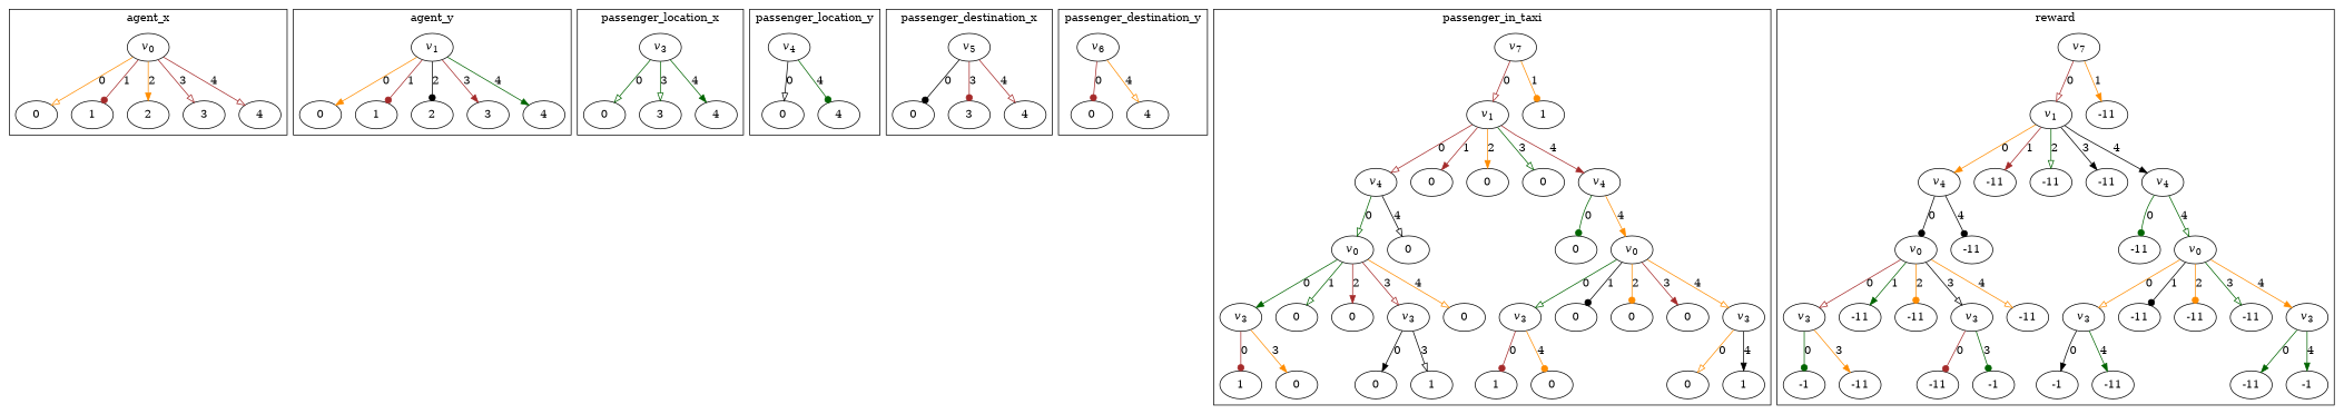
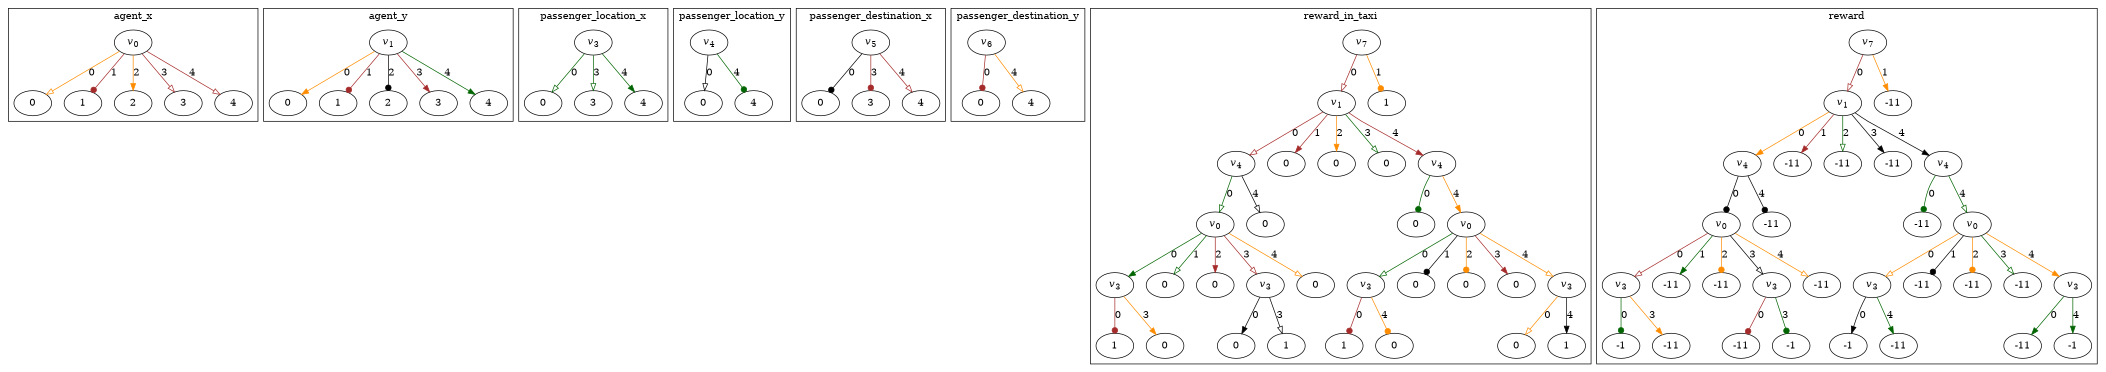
  digraph {
    edge [arrowhead=onormal color=darkorange]
    n1 [label=<<i>v</i><sub>0</sub>>]
    n2 [label=<0>]
    n3 [label=<1>]
    n4 [label=<2>]
    n5 [label=<3>]
    n6 [label=<4>]
    n7 [label=<<i>v</i><sub>1</sub>>]
    n8 [label=<0>]
    n9 [label=<1>]
    n10 [label=<2>]
    n11 [label=<3>]
    n12 [label=<4>]
    n13 [label=<<i>v</i><sub>3</sub>>]
    n14 [label=<0>]
    n15 [label=<3>]
    n16 [label=<4>]
    n17 [label=<<i>v</i><sub>4</sub>>]
    n18 [label=<0>]
    n19 [label=<4>]
    n20 [label=<<i>v</i><sub>5</sub>>]
    n21 [label=<0>]
    n22 [label=<3>]
    n23 [label=<4>]
    n24 [label=<<i>v</i><sub>6</sub>>]
    n25 [label=<0>]
    n26 [label=<4>]
    n27 [label=<<i>v</i><sub>7</sub>>]
    n28 [label=<<i>v</i><sub>1</sub>>]
    n29 [label=<1>]
    n30 [label=<<i>v</i><sub>4</sub>>]
    n31 [label=<0>]
    n32 [label=<0>]
    n33 [label=<0>]
    n34 [label=<<i>v</i><sub>4</sub>>]
    n35 [label=<<i>v</i><sub>0</sub>>]
    n36 [label=<0>]
    n37 [label=<<i>v</i><sub>3</sub>>]
    n38 [label=<0>]
    n39 [label=<0>]
    n40 [label=<<i>v</i><sub>3</sub>>]
    n41 [label=<0>]
    n42 [label=<1>]
    n43 [label=<0>]
    n44 [label=<0>]
    n45 [label=<1>]
    n46 [label=<0>]
    n47 [label=<<i>v</i><sub>0</sub>>]
    n48 [label=<<i>v</i><sub>3</sub>>]
    n49 [label=<0>]
    n50 [label=<0>]
    n51 [label=<0>]
    n52 [label=<<i>v</i><sub>3</sub>>]
    n53 [label=<1>]
    n54 [label=<0>]
    n55 [label=<0>]
    n56 [label=<1>]
    n57 [label=<<i>v</i><sub>7</sub>>]
    n58 [label=<<i>v</i><sub>1</sub>>]
    n59 [label=-11]
    n60 [label=<<i>v</i><sub>4</sub>>]
    n61 [label=-11]
    n62 [label=-11]
    n63 [label=-11]
    n64 [label=<<i>v</i><sub>4</sub>>]
    n65 [label=<<i>v</i><sub>0</sub>>]
    n66 [label=-11]
    n67 [label=<<i>v</i><sub>3</sub>>]
    n68 [label=-11]
    n69 [label=-11]
    n70 [label=<<i>v</i><sub>3</sub>>]
    n71 [label=-11]
    n72 [label=-1]
    n73 [label=-11]
    n74 [label=-11]
    n75 [label=-1]
    n76 [label=-11]
    n77 [label=<<i>v</i><sub>0</sub>>]
    n78 [label=<<i>v</i><sub>3</sub>>]
    n79 [label=-11]
    n80 [label=-11]
    n81 [label=-11]
    n82 [label=<<i>v</i><sub>3</sub>>]
    n83 [label=-1]
    n84 [label=-11]
    n85 [label=-11]
    n86 [label=-1]
    subgraph cluster_1 {
      label=agent_x
      n1
      n2
      n3
      n4
      n5
      n6
    }
    subgraph cluster_2 {
      label=agent_y
      n7
      n8
      n9
      n10
      n11
      n12
    }
    subgraph cluster_3 {
      label=passenger_location_x
      n13
      n14
      n15
      n16
    }
    subgraph cluster_4 {
      label=passenger_location_y
      n17
      n18
      n19
    }
    subgraph cluster_5 {
      label=passenger_destination_x
      n20
      n21
      n22
      n23
    }
    subgraph cluster_6 {
      label=passenger_destination_y
      n24
      n25
      n26
    }
    subgraph cluster_7 {
-     label=passenger_in_taxi
+     label=reward_in_taxi
      n27
      n28
      n29
      n30
      n31
      n32
      n33
      n34
      n35
      n36
      n37
      n38
      n39
      n40
      n41
      n42
      n43
      n44
      n45
      n46
      n47
      n48
      n49
      n50
      n51
      n52
      n53
      n54
      n55
      n56
    }
    subgraph cluster_8 {
      label=reward
      n57
      n58
      n59
      n60
      n61
      n62
      n63
      n64
      n65
      n66
      n67
      n68
      n69
      n70
      n71
      n72
      n73
      n74
      n75
      n76
      n77
      n78
      n79
      n80
      n81
      n82
      n83
      n84
      n85
      n86
    }
    n1 -> n2 [label=<0>]
    n1 -> n3 [arrowhead=dot label=<1> color=brown]
    n1 -> n4 [arrowhead=normal label=<2>]
    n1 -> n5 [label=<3> color=brown]
    n1 -> n6 [label=<4> color=brown]
    n7 -> n8 [arrowhead=normal label=<0>]
    n7 -> n9 [arrowhead=dot label=<1> color=brown]
    n7 -> n10 [arrowhead=dot label=<2> color=black]
    n7 -> n11 [arrowhead=normal label=<3> color=brown]
    n7 -> n12 [arrowhead=normal label=<4> color=darkgreen]
    n13 -> n14 [label=<0> color=darkgreen]
    n13 -> n15 [label=<3> color=darkgreen]
    n13 -> n16 [arrowhead=normal label=<4> color=darkgreen]
    n17 -> n18 [label=<0> color=black]
    n17 -> n19 [arrowhead=dot label=<4> color=darkgreen]
    n20 -> n21 [arrowhead=dot label=<0> color=black]
    n20 -> n22 [arrowhead=dot label=<3> color=brown]
    n20 -> n23 [label=<4> color=brown]
    n24 -> n25 [arrowhead=dot label=<0> color=brown]
    n24 -> n26 [label=<4>]
    n27 -> n28 [label=<0> color=brown]
    n27 -> n29 [arrowhead=dot label=<1>]
    n28 -> n30 [label=<0> color=brown]
    n28 -> n31 [arrowhead=normal label=<1> color=brown]
    n28 -> n32 [arrowhead=normal label=<2>]
    n28 -> n33 [label=<3> color=darkgreen]
    n28 -> n34 [arrowhead=normal label=<4> color=brown]
    n30 -> n35 [label=<0> color=darkgreen]
    n30 -> n36 [label=<4> color=black]
    n34 -> n46 [arrowhead=dot label=<0> color=darkgreen]
    n34 -> n47 [arrowhead=normal label=<4>]
    n35 -> n37 [arrowhead=normal label=<0> color=darkgreen]
    n35 -> n38 [label=<1> color=darkgreen]
    n35 -> n39 [arrowhead=normal label=<2> color=brown]
    n35 -> n40 [label=<3> color=brown]
    n35 -> n41 [label=<4>]
    n37 -> n42 [arrowhead=dot label=<0> color=brown]
    n37 -> n43 [arrowhead=normal label=<3>]
    n40 -> n44 [arrowhead=normal label=<0> color=black]
    n40 -> n45 [label=<3> color=black]
    n47 -> n48 [label=<0> color=darkgreen]
    n47 -> n49 [arrowhead=dot label=<1> color=black]
    n47 -> n50 [arrowhead=dot label=<2>]
    n47 -> n51 [arrowhead=normal label=<3> color=brown]
    n47 -> n52 [label=<4>]
    n48 -> n53 [arrowhead=dot label=<0> color=brown]
    n48 -> n54 [arrowhead=dot label=<4>]
    n52 -> n55 [label=<0>]
    n52 -> n56 [arrowhead=normal label=<4> color=black]
    n57 -> n58 [label=<0> color=brown]
    n57 -> n59 [arrowhead=normal label=<1>]
    n58 -> n60 [arrowhead=normal label=<0>]
    n58 -> n61 [arrowhead=normal label=<1> color=brown]
    n58 -> n62 [label=<2> color=darkgreen]
    n58 -> n63 [arrowhead=normal label=<3> color=black]
    n58 -> n64 [arrowhead=normal label=<4> color=black]
    n60 -> n65 [arrowhead=dot label=<0> color=black]
    n60 -> n66 [arrowhead=dot label=<4> color=black]
    n64 -> n76 [arrowhead=dot label=<0> color=darkgreen]
    n64 -> n77 [label=<4> color=darkgreen]
    n65 -> n67 [label=<0> color=brown]
    n65 -> n68 [arrowhead=normal label=<1> color=darkgreen]
    n65 -> n69 [arrowhead=dot label=<2>]
    n65 -> n70 [label=<3> color=black]
    n65 -> n71 [label=<4>]
    n67 -> n72 [arrowhead=dot label=<0> color=darkgreen]
    n67 -> n73 [arrowhead=normal label=<3>]
    n70 -> n74 [arrowhead=dot label=<0> color=brown]
    n70 -> n75 [arrowhead=dot label=<3> color=darkgreen]
    n77 -> n78 [label=<0>]
    n77 -> n79 [arrowhead=dot label=<1> color=black]
    n77 -> n80 [arrowhead=dot label=<2>]
    n77 -> n81 [label=<3> color=darkgreen]
    n77 -> n82 [arrowhead=normal label=<4>]
    n78 -> n83 [arrowhead=normal label=<0> color=black]
    n78 -> n84 [arrowhead=normal label=<4> color=darkgreen]
    n82 -> n85 [arrowhead=normal label=<0> color=darkgreen]
    n82 -> n86 [arrowhead=normal label=<4> color=darkgreen]
  }
